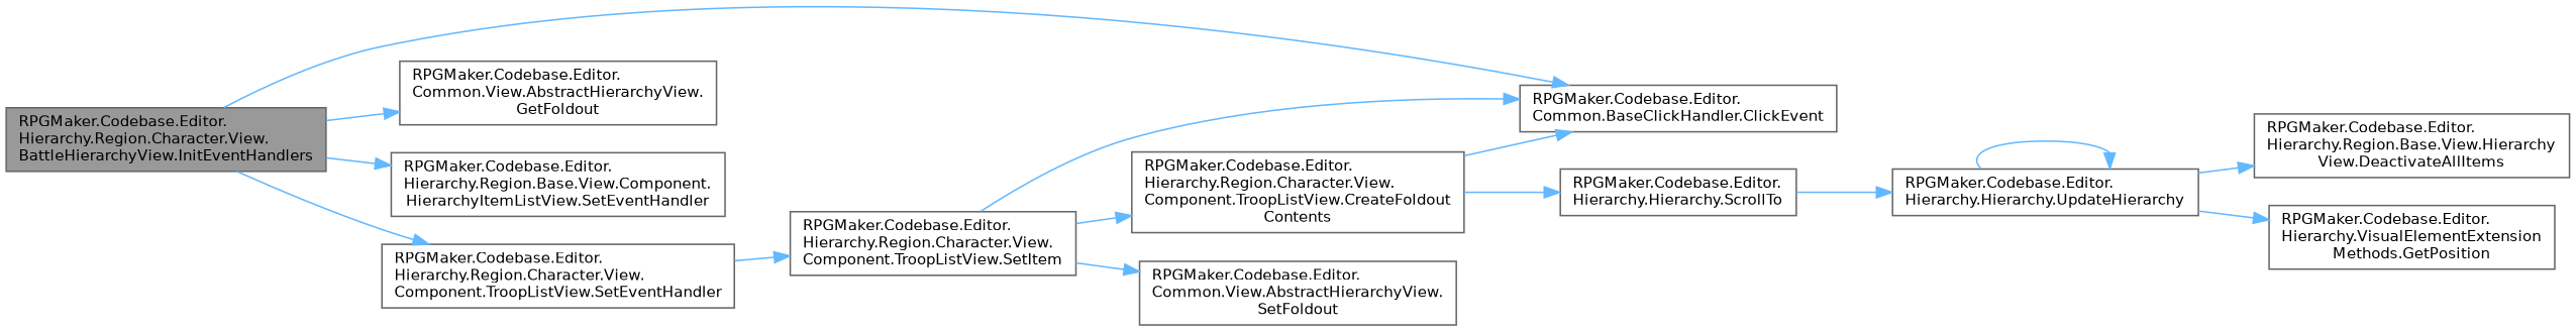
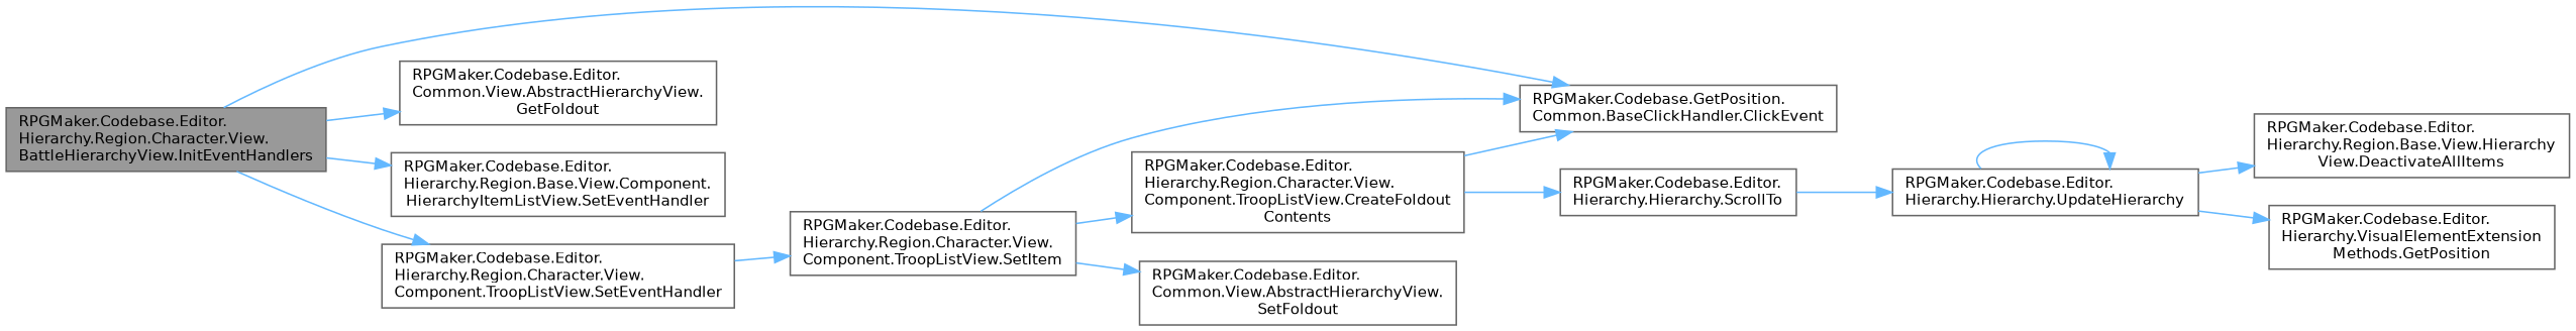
  digraph {
    rankdir=LR
    node [color=grey40 fillcolor=white fontname=Helvetica fontsize=10 shape=box style=filled]
    edge [color=steelblue1 fontname=Helvetica fontsize=10 labelfontname=Helvetica labelfontsize=10 style=solid]
    n1 [color=gray40 fillcolor=grey60 fontcolor=black height=0.2 label="RPGMaker.Codebase.Editor.\lHierarchy.Region.Character.View.\lBattleHierarchyView.InitEventHandlers" width=0.4]
-   n2 [height=0.2 label="RPGMaker.Codebase.Editor.\lCommon.BaseClickHandler.ClickEvent" width=0.4]
+   n2 [height=0.2 label="RPGMaker.Codebase.GetPosition.\lCommon.BaseClickHandler.ClickEvent" width=0.4]
    n3 [height=0.2 label="RPGMaker.Codebase.Editor.\lCommon.View.AbstractHierarchyView.\lGetFoldout" width=0.4]
    n4 [height=0.2 label="RPGMaker.Codebase.Editor.\lHierarchy.Region.Base.View.Component.\lHierarchyItemListView.SetEventHandler" width=0.4]
    n5 [height=0.2 label="RPGMaker.Codebase.Editor.\lHierarchy.Region.Character.View.\lComponent.TroopListView.SetEventHandler" width=0.4]
    n6 [height=0.2 label="RPGMaker.Codebase.Editor.\lHierarchy.Region.Character.View.\lComponent.TroopListView.SetItem" width=0.4]
    n7 [height=0.2 label="RPGMaker.Codebase.Editor.\lHierarchy.Region.Character.View.\lComponent.TroopListView.CreateFoldout\lContents" width=0.4]
    n8 [height=0.2 label="RPGMaker.Codebase.Editor.\lCommon.View.AbstractHierarchyView.\lSetFoldout" width=0.4]
    n9 [height=0.2 label="RPGMaker.Codebase.Editor.\lHierarchy.Hierarchy.ScrollTo" width=0.4]
    n10 [height=0.2 label="RPGMaker.Codebase.Editor.\lHierarchy.Hierarchy.UpdateHierarchy" width=0.4]
    n11 [height=0.2 label="RPGMaker.Codebase.Editor.\lHierarchy.Region.Base.View.Hierarchy\lView.DeactivateAllItems" width=0.4]
    n12 [height=0.2 label="RPGMaker.Codebase.Editor.\lHierarchy.VisualElementExtension\lMethods.GetPosition" width=0.4]
    n1 -> n2
    n1 -> n3
    n1 -> n4
    n1 -> n5
    n5 -> n6
    n6 -> n2
    n6 -> n7
    n6 -> n8
    n7 -> n2
    n7 -> n9
    n9 -> n10
    n10 -> n10
    n10 -> n11
    n10 -> n12
  }
